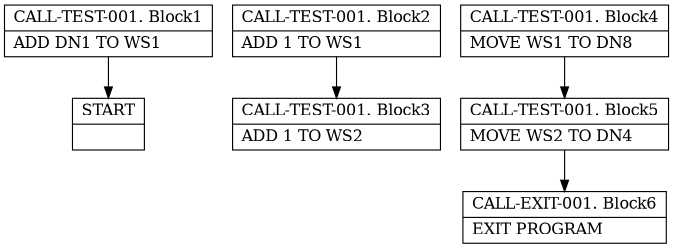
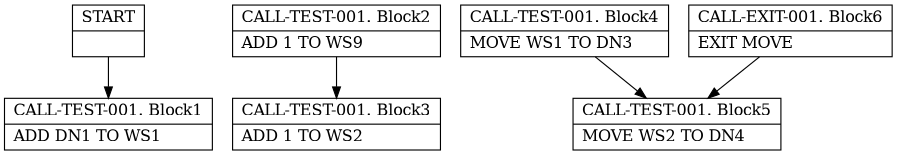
  digraph {
    node [shape=record]
    edge [arrowtail=empty]
    n1 [label="{START|}"]
    n2 [label="{CALL-TEST-001. Block1|    ADD DN1 TO WS1\l}"]
-   n3 [label="{CALL-TEST-001. Block2|    ADD 1 TO WS1\l}"]
+   n3 [label="{CALL-TEST-001. Block2|    ADD 1 TO WS9\l}"]
    n4 [label="{CALL-TEST-001. Block3|    ADD 1 TO WS2\l}"]
-   n5 [label="{CALL-TEST-001. Block4|    MOVE WS1 TO DN8\l}"]
+   n5 [label="{CALL-TEST-001. Block4|    MOVE WS1 TO DN3\l}"]
    n6 [label="{CALL-TEST-001. Block5|    MOVE WS2 TO DN4\l}"]
-   n7 [label="{CALL-EXIT-001. Block6|    EXIT PROGRAM\l}"]
-   n2 -> n1
+   n7 [label="{CALL-EXIT-001. Block6|    EXIT MOVE\l}"]
+   n1 -> n2
    n3 -> n4
    n5 -> n6
-   n6 -> n7
+   n7 -> n6
  }
